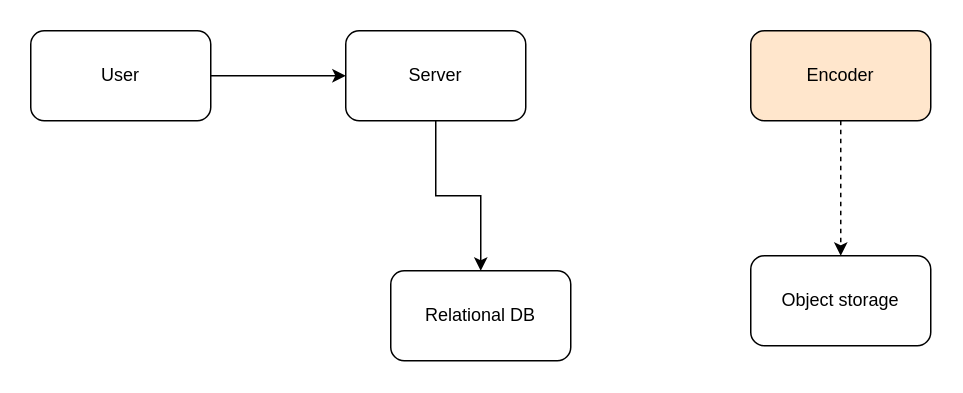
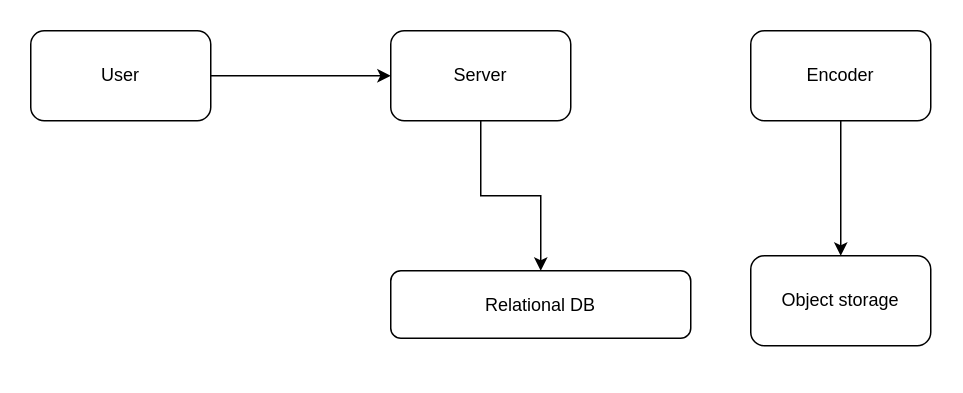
  <mxCell id="0" />
  <mxCell id="1" parent="0" />
  <mxCell id="2" style="edgeStyle=orthogonalEdgeStyle;rounded=0;orthogonalLoop=1;jettySize=auto;html=1;exitX=1;exitY=0.5;exitDx=0;exitDy=0;entryX=0;entryY=0.5;entryDx=0;entryDy=0;" parent="1" source="3" target="5" edge="1"><mxGeometry relative="1" as="geometry" /></mxCell>
  <mxCell id="3" value="User" style="rounded=1;whiteSpace=wrap;html=1;" parent="1" vertex="1"><mxGeometry x="20" y="20" width="120" height="60" as="geometry" /></mxCell>
  <mxCell id="4" style="edgeStyle=orthogonalEdgeStyle;rounded=0;orthogonalLoop=1;jettySize=auto;html=1;exitX=0.5;exitY=1;exitDx=0;exitDy=0;entryX=0.5;entryY=0;entryDx=0;entryDy=0;" parent="1" source="5" target="6" edge="1"><mxGeometry relative="1" as="geometry" /></mxCell>
- <mxCell id="5" value="Server" style="rounded=1;whiteSpace=wrap;html=1;" parent="1" vertex="1"><mxGeometry x="230" y="20" width="120" height="60" as="geometry" /></mxCell>
- <mxCell id="6" value="Relational DB" style="rounded=1;whiteSpace=wrap;html=1;" parent="1" vertex="1"><mxGeometry x="260" y="180" width="120" height="60" as="geometry" /></mxCell>
- <mxCell id="7" style="edgeStyle=orthogonalEdgeStyle;rounded=0;orthogonalLoop=1;jettySize=auto;html=1;exitX=0.5;exitY=1;exitDx=0;exitDy=0;entryX=0.5;entryY=0;entryDx=0;entryDy=0;dashed=1;" parent="1" source="8" target="9" edge="1"><mxGeometry relative="1" as="geometry" /></mxCell>
- <mxCell id="8" value="Encoder" style="rounded=1;whiteSpace=wrap;html=1;fillColor=#ffe6cc;" parent="1" vertex="1"><mxGeometry x="500" y="20" width="120" height="60" as="geometry" /></mxCell>
+ <mxCell id="5" value="Server" style="rounded=1;whiteSpace=wrap;html=1;" parent="1" vertex="1"><mxGeometry x="260" y="20" width="120" height="60" as="geometry" /></mxCell>
+ <mxCell id="6" value="Relational DB" style="rounded=1;whiteSpace=wrap;html=1;" parent="1" vertex="1"><mxGeometry x="260" y="180" width="200" height="45" as="geometry" /></mxCell>
+ <mxCell id="7" style="edgeStyle=orthogonalEdgeStyle;rounded=0;orthogonalLoop=1;jettySize=auto;html=1;exitX=0.5;exitY=1;exitDx=0;exitDy=0;entryX=0.5;entryY=0;entryDx=0;entryDy=0;" parent="1" source="8" target="9" edge="1"><mxGeometry relative="1" as="geometry" /></mxCell>
+ <mxCell id="8" value="Encoder" style="rounded=1;whiteSpace=wrap;html=1;" parent="1" vertex="1"><mxGeometry x="500" y="20" width="120" height="60" as="geometry" /></mxCell>
  <mxCell id="9" value="Object storage" style="rounded=1;whiteSpace=wrap;html=1;" parent="1" vertex="1"><mxGeometry x="500" y="170" width="120" height="60" as="geometry" /></mxCell>
